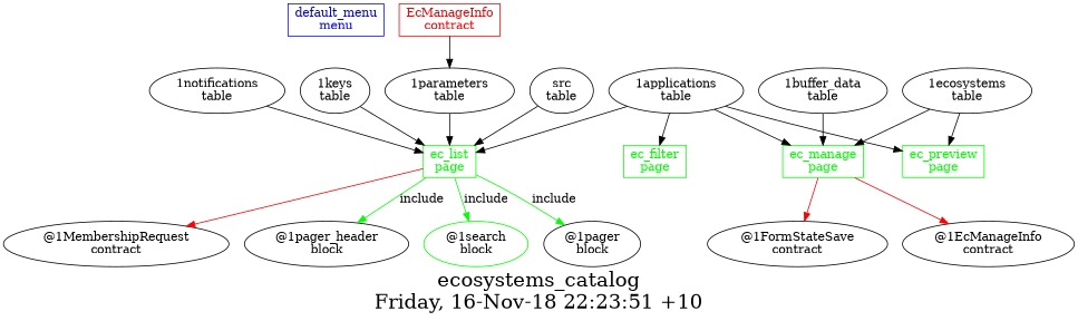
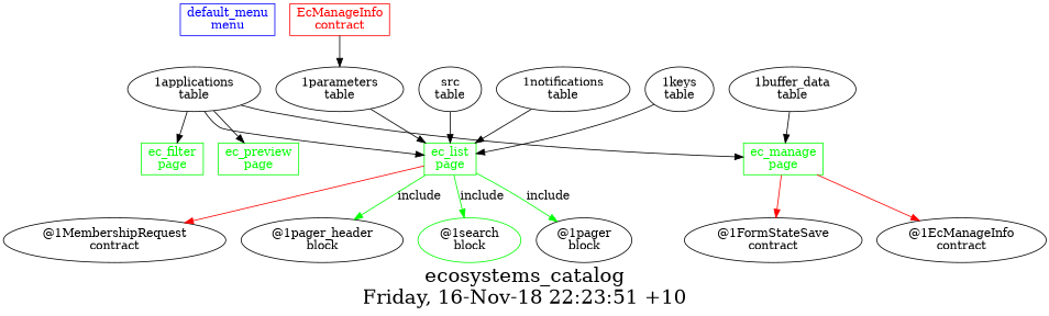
  digraph {
    fontsize=24
    label="ecosystems_catalog\nFriday, 16-Nov-18 22:23:51 +10"
    nojustify=true
    ordering=out
    rankdir=TB
    "default_menu\nmenu" [color=blue fontcolor=blue group=menus shape=record]
    "ec_filter\npage" [color=green fontcolor=green group=pages shape=record]
    "1applications\ntable"
    "ec_list\npage" [color=green fontcolor=green group=pages shape=record]
    "ec_manage\npage" [color=green fontcolor=green group=pages shape=record]
    "ec_preview\npage" [color=green fontcolor=green group=pages shape=record]
    "@1MembershipRequest\ncontract"
    "@1pager_header\nblock"
    "@1search\nblock" [color=green]
    "@1pager\nblock"
    "@1FormStateSave\ncontract"
    "@1EcManageInfo\ncontract"
    "src\ntable"
    "1notifications\ntable"
    "1keys\ntable"
    "1parameters\ntable"
    "EcManageInfo\ncontract" [color=red fontcolor=red group=contracts shape=record]
    "1buffer_data\ntable"
-   "1ecosystems\ntable"
    "1applications\ntable" -> "ec_filter\npage"
    "1applications\ntable" -> "ec_list\npage"
    "1applications\ntable" -> "ec_manage\npage"
    "1applications\ntable" -> "ec_preview\npage"
    "ec_list\npage" -> "@1MembershipRequest\ncontract" [color=red]
    "ec_list\npage" -> "@1pager_header\nblock" [color=green label=include]
    "ec_list\npage" -> "@1search\nblock" [color=green label=include]
    "ec_list\npage" -> "@1pager\nblock" [color=green label=include]
    "ec_manage\npage" -> "@1FormStateSave\ncontract" [color=red]
    "ec_manage\npage" -> "@1EcManageInfo\ncontract" [color=red]
    "src\ntable" -> "ec_list\npage"
    "1notifications\ntable" -> "ec_list\npage"
    "1keys\ntable" -> "ec_list\npage"
    "1parameters\ntable" -> "ec_list\npage"
    "EcManageInfo\ncontract" -> "1parameters\ntable"
    "1buffer_data\ntable" -> "ec_manage\npage"
-   "1ecosystems\ntable" -> "ec_manage\npage"
-   "1ecosystems\ntable" -> "ec_preview\npage"
  }
